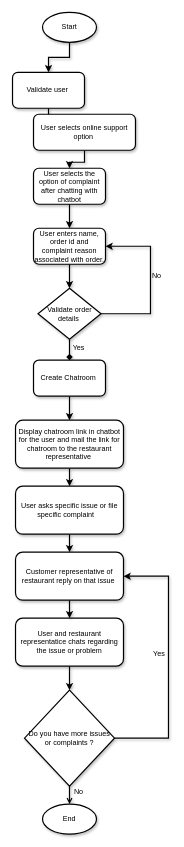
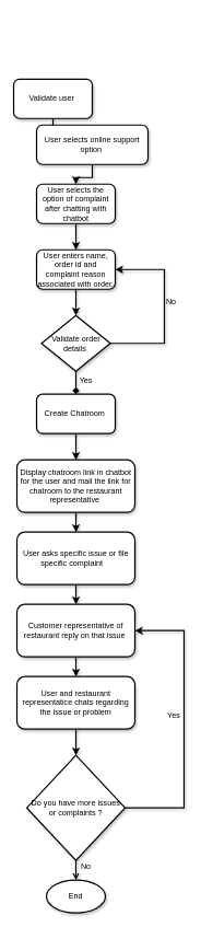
  <mxCell id="0" />
  <mxCell id="1" parent="0" />
- <mxCell id="2" value="" style="edgeStyle=orthogonalEdgeStyle;rounded=0;orthogonalLoop=1;jettySize=auto;html=1;shadow=1;strokeWidth=2;" edge="1" parent="1" source="3" target="7"><mxGeometry relative="1" as="geometry" /></mxCell>
- <mxCell id="3" value="Start" style="ellipse;whiteSpace=wrap;html=1;shadow=1;strokeWidth=2;" vertex="1" parent="1"><mxGeometry x="70" y="20" width="90" height="50" as="geometry" /></mxCell>
  <mxCell id="4" value="" style="edgeStyle=orthogonalEdgeStyle;rounded=0;orthogonalLoop=1;jettySize=auto;html=1;shadow=1;strokeWidth=2;" edge="1" parent="1" source="5" target="11"><mxGeometry relative="1" as="geometry" /></mxCell>
  <mxCell id="5" value="User selects the option of complaint after chatting with chatbot" style="rounded=1;whiteSpace=wrap;html=1;shadow=1;strokeWidth=2;" vertex="1" parent="1"><mxGeometry x="55" y="280" width="120" height="60" as="geometry" /></mxCell>
  <mxCell id="6" value="" style="edgeStyle=orthogonalEdgeStyle;rounded=0;orthogonalLoop=1;jettySize=auto;html=1;shadow=1;strokeWidth=2;" edge="1" parent="1" source="7" target="9"><mxGeometry relative="1" as="geometry" /></mxCell>
  <mxCell id="7" value="Validate user&amp;nbsp;" style="rounded=1;whiteSpace=wrap;html=1;shadow=1;strokeWidth=2;" vertex="1" parent="1"><mxGeometry x="20" y="120" width="120" height="60" as="geometry" /></mxCell>
  <mxCell id="8" value="" style="edgeStyle=orthogonalEdgeStyle;rounded=0;orthogonalLoop=1;jettySize=auto;html=1;shadow=1;strokeWidth=2;" edge="1" parent="1" source="9" target="5"><mxGeometry relative="1" as="geometry" /></mxCell>
  <mxCell id="9" value="User selects online support option&amp;nbsp;" style="rounded=1;whiteSpace=wrap;html=1;shadow=1;strokeWidth=2;" vertex="1" parent="1"><mxGeometry x="55" y="190" width="170" height="60" as="geometry" /></mxCell>
  <mxCell id="10" value="" style="edgeStyle=orthogonalEdgeStyle;rounded=0;orthogonalLoop=1;jettySize=auto;html=1;shadow=1;strokeWidth=2;" edge="1" parent="1" source="11" target="14"><mxGeometry relative="1" as="geometry" /></mxCell>
  <mxCell id="11" value="User enters name, order id and complaint reason associated with order." style="rounded=1;whiteSpace=wrap;html=1;shadow=1;strokeWidth=2;" vertex="1" parent="1"><mxGeometry x="55" y="380" width="120" height="60" as="geometry" /></mxCell>
  <mxCell id="12" style="edgeStyle=orthogonalEdgeStyle;rounded=0;orthogonalLoop=1;jettySize=auto;html=1;entryX=1;entryY=0.5;entryDx=0;entryDy=0;shadow=1;strokeWidth=2;" edge="1" parent="1" source="14" target="11"><mxGeometry relative="1" as="geometry"><mxPoint x="270" y="400" as="targetPoint" /><Array as="points"><mxPoint x="250" y="522" /><mxPoint x="250" y="410" /></Array></mxGeometry></mxCell>
  <mxCell id="13" value="" style="edgeStyle=orthogonalEdgeStyle;rounded=0;orthogonalLoop=1;jettySize=auto;html=1;shadow=1;strokeWidth=2;endArrow=diamond;" edge="1" parent="1" source="14" target="16"><mxGeometry relative="1" as="geometry" /></mxCell>
  <mxCell id="14" value="Validate order details&amp;nbsp;" style="rhombus;whiteSpace=wrap;html=1;shadow=1;strokeWidth=2;" vertex="1" parent="1"><mxGeometry x="62.5" y="480" width="105" height="85" as="geometry" /></mxCell>
  <mxCell id="15" value="" style="edgeStyle=orthogonalEdgeStyle;rounded=0;orthogonalLoop=1;jettySize=auto;html=1;shadow=1;strokeWidth=2;" edge="1" parent="1" source="16" target="18"><mxGeometry relative="1" as="geometry" /></mxCell>
  <mxCell id="16" value="Create Chatroom&amp;nbsp;" style="rounded=1;whiteSpace=wrap;html=1;shadow=1;strokeWidth=2;" vertex="1" parent="1"><mxGeometry x="55" y="600" width="120" height="60" as="geometry" /></mxCell>
  <mxCell id="17" value="" style="edgeStyle=orthogonalEdgeStyle;rounded=0;orthogonalLoop=1;jettySize=auto;html=1;shadow=1;strokeWidth=2;" edge="1" parent="1" source="18" target="22"><mxGeometry relative="1" as="geometry" /></mxCell>
  <mxCell id="18" value="Display chatroom link in chatbot for the user and mail the link for chatroom to the restaurant representative&amp;nbsp;" style="rounded=1;whiteSpace=wrap;html=1;shadow=1;strokeWidth=2;" vertex="1" parent="1"><mxGeometry x="25" y="700" width="180" height="80" as="geometry" /></mxCell>
  <mxCell id="19" value="" style="edgeStyle=orthogonalEdgeStyle;rounded=0;orthogonalLoop=1;jettySize=auto;html=1;shadow=1;strokeWidth=2;" edge="1" parent="1" source="20" target="27"><mxGeometry relative="1" as="geometry" /></mxCell>
  <mxCell id="20" value="User and restaurant representatice chats regarding the issue or problem" style="rounded=1;whiteSpace=wrap;html=1;shadow=1;strokeWidth=2;" vertex="1" parent="1"><mxGeometry x="25" y="1030" width="180" height="80" as="geometry" /></mxCell>
  <mxCell id="21" value="" style="edgeStyle=orthogonalEdgeStyle;rounded=0;orthogonalLoop=1;jettySize=auto;html=1;shadow=1;strokeWidth=2;" edge="1" parent="1" source="22" target="24"><mxGeometry relative="1" as="geometry" /></mxCell>
  <mxCell id="22" value="User asks specific issue or file specific complaint&amp;nbsp;&lt;span style=&quot;white-space: pre;&quot;&gt;&#09;&lt;/span&gt;" style="rounded=1;whiteSpace=wrap;html=1;shadow=1;strokeWidth=2;" vertex="1" parent="1"><mxGeometry x="25" y="810" width="180" height="80" as="geometry" /></mxCell>
  <mxCell id="23" value="" style="edgeStyle=orthogonalEdgeStyle;rounded=0;orthogonalLoop=1;jettySize=auto;html=1;shadow=1;strokeWidth=2;" edge="1" parent="1" source="24" target="20"><mxGeometry relative="1" as="geometry" /></mxCell>
  <mxCell id="24" value="Customer representative of restaurant reply on that issue&amp;nbsp;" style="rounded=1;whiteSpace=wrap;html=1;shadow=1;strokeWidth=2;" vertex="1" parent="1"><mxGeometry x="25" y="920" width="180" height="80" as="geometry" /></mxCell>
  <mxCell id="25" value="" style="edgeStyle=orthogonalEdgeStyle;rounded=0;orthogonalLoop=1;jettySize=auto;html=1;shadow=1;strokeWidth=2;endArrow=open;" edge="1" parent="1" source="27" target="29"><mxGeometry relative="1" as="geometry" /></mxCell>
  <mxCell id="26" style="edgeStyle=orthogonalEdgeStyle;rounded=0;orthogonalLoop=1;jettySize=auto;html=1;entryX=1;entryY=0.5;entryDx=0;entryDy=0;shadow=1;strokeWidth=2;" edge="1" parent="1" source="27" target="24"><mxGeometry relative="1" as="geometry"><Array as="points"><mxPoint x="280" y="1230" /><mxPoint x="280" y="960" /></Array></mxGeometry></mxCell>
  <mxCell id="27" value="Do you have more issues or complaints ?" style="rhombus;whiteSpace=wrap;html=1;shadow=1;strokeWidth=2;" vertex="1" parent="1"><mxGeometry x="40" y="1150" width="150" height="160" as="geometry" /></mxCell>
  <mxCell id="28" value="No" style="text;html=1;align=center;verticalAlign=middle;resizable=0;points=[];autosize=1;strokeColor=none;fillColor=none;shadow=1;strokeWidth=2;" vertex="1" parent="1"><mxGeometry x="240" y="445" width="40" height="30" as="geometry" /></mxCell>
  <mxCell id="29" value="End" style="ellipse;whiteSpace=wrap;html=1;shadow=1;strokeWidth=2;" vertex="1" parent="1"><mxGeometry x="70" y="1340" width="90" height="50" as="geometry" /></mxCell>
  <mxCell id="30" value="Yes" style="text;html=1;align=center;verticalAlign=middle;resizable=0;points=[];autosize=1;strokeColor=none;fillColor=none;shadow=1;strokeWidth=2;" vertex="1" parent="1"><mxGeometry x="110" y="565" width="40" height="30" as="geometry" /></mxCell>
  <mxCell id="31" value="No" style="text;html=1;align=center;verticalAlign=middle;resizable=0;points=[];autosize=1;strokeColor=none;fillColor=none;shadow=1;strokeWidth=2;" vertex="1" parent="1"><mxGeometry x="110" y="1305" width="40" height="30" as="geometry" /></mxCell>
  <mxCell id="32" value="Yes" style="text;html=1;align=center;verticalAlign=middle;resizable=0;points=[];autosize=1;strokeColor=none;fillColor=none;shadow=1;strokeWidth=2;" vertex="1" parent="1"><mxGeometry x="244" y="1075" width="40" height="30" as="geometry" /></mxCell>
